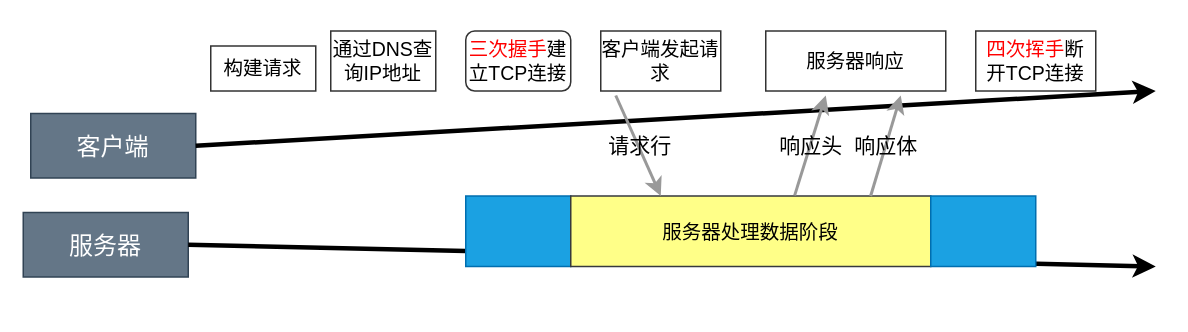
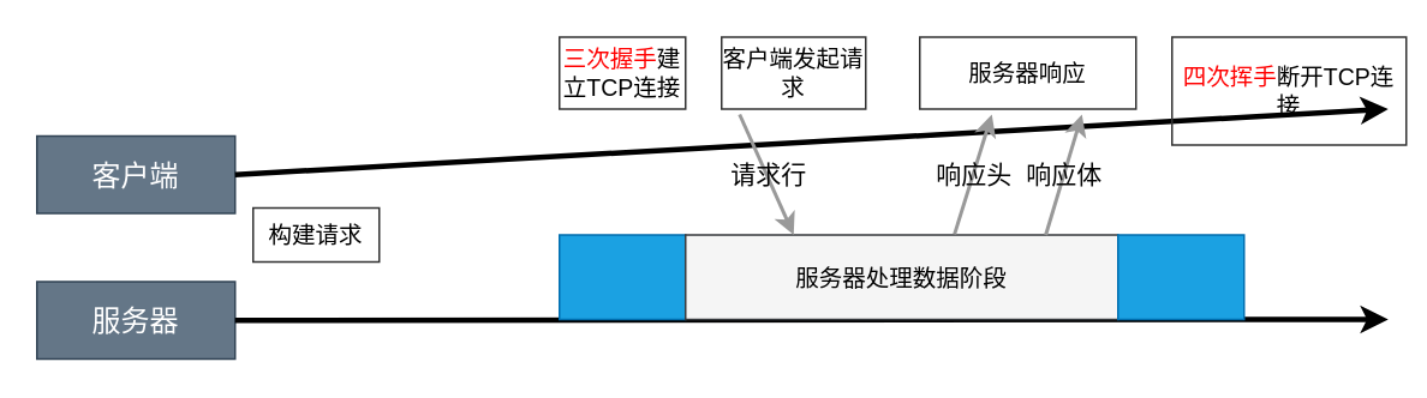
  <mxCell id="0" />
  <mxCell id="1" parent="0" />
  <mxCell id="2" value="客户端" style="rounded=0;whiteSpace=wrap;html=1;fillColor=#647687;fontColor=#ffffff;strokeColor=#314354;fontSize=16;" parent="1" vertex="1"><mxGeometry x="20" y="75" width="110" height="43" as="geometry" /></mxCell>
  <mxCell id="3" value="" style="endArrow=classic;html=1;exitX=1;exitY=0.5;exitDx=0;exitDy=0;strokeWidth=3;strokeColor=#000000;fontSize=16;" parent="1" source="2" edge="1"><mxGeometry width="50" height="50" relative="1" as="geometry"><mxPoint x="430" y="200" as="sourcePoint" /><mxPoint x="770" y="60" as="targetPoint" /></mxGeometry></mxCell>
- <mxCell id="4" value="构建请求" style="rounded=0;whiteSpace=wrap;html=1;fillColor=none;fontColor=#000000;strokeColor=#333333;fontSize=13;" parent="1" vertex="1"><mxGeometry x="140" y="30" width="70" height="30" as="geometry" /></mxCell>
- <mxCell id="5" value="通过DNS查询IP地址" style="rounded=0;whiteSpace=wrap;html=1;fillColor=none;fontColor=#000000;strokeColor=#333333;fontSize=13;" parent="1" vertex="1"><mxGeometry x="220" y="20" width="70" height="40" as="geometry" /></mxCell>
- <mxCell id="6" value="&lt;font color=&quot;#ff0000&quot;&gt;三次握手&lt;/font&gt;建立TCP连接" style="whiteSpace=wrap;html=1;fillColor=none;fontColor=#000000;strokeColor=#333333;fontSize=13;rounded=1;" parent="1" vertex="1"><mxGeometry x="310" y="20" width="70" height="40" as="geometry" /></mxCell>
+ <mxCell id="4" value="构建请求" style="rounded=0;whiteSpace=wrap;html=1;fillColor=none;fontColor=#000000;strokeColor=#333333;fontSize=13;" parent="1" vertex="1"><mxGeometry x="140" y="115" width="70" height="30" as="geometry" /></mxCell>
+ <mxCell id="6" value="&lt;font color=&quot;#ff0000&quot;&gt;三次握手&lt;/font&gt;建立TCP连接" style="rounded=0;whiteSpace=wrap;html=1;fillColor=none;fontColor=#000000;strokeColor=#333333;fontSize=13;" parent="1" vertex="1"><mxGeometry x="310" y="20" width="70" height="40" as="geometry" /></mxCell>
  <mxCell id="7" value="客户端发起请求" style="rounded=0;whiteSpace=wrap;html=1;fillColor=none;fontColor=#000000;strokeColor=#333333;fontSize=13;" parent="1" vertex="1"><mxGeometry x="400" y="20" width="80" height="40" as="geometry" /></mxCell>
  <mxCell id="8" value="服务器响应" style="rounded=0;whiteSpace=wrap;html=1;fillColor=none;fontColor=#000000;strokeColor=#333333;fontSize=13;" parent="1" vertex="1"><mxGeometry x="510" y="20" width="120" height="40" as="geometry" /></mxCell>
- <mxCell id="9" value="&lt;font color=&quot;#ff0000&quot;&gt;四次挥手&lt;/font&gt;断开TCP连接" style="rounded=0;whiteSpace=wrap;html=1;fillColor=none;fontColor=#000000;strokeColor=#333333;fontSize=13;" parent="1" vertex="1"><mxGeometry x="650" y="20" width="80" height="40" as="geometry" /></mxCell>
- <mxCell id="10" value="服务器" style="rounded=0;whiteSpace=wrap;html=1;fillColor=#647687;fontColor=#ffffff;strokeColor=#314354;fontSize=16;" parent="1" vertex="1"><mxGeometry x="15" y="141" width="110" height="43" as="geometry" /></mxCell>
+ <mxCell id="9" value="&lt;font color=&quot;#ff0000&quot;&gt;四次挥手&lt;/font&gt;断开TCP连接" style="rounded=0;whiteSpace=wrap;html=1;fillColor=none;fontColor=#000000;strokeColor=#333333;fontSize=13;" parent="1" vertex="1"><mxGeometry x="650" y="20" width="130" height="60" as="geometry" /></mxCell>
+ <mxCell id="10" value="服务器" style="rounded=0;whiteSpace=wrap;html=1;fillColor=#647687;fontColor=#ffffff;strokeColor=#314354;fontSize=16;" parent="1" vertex="1"><mxGeometry x="20" y="156" width="110" height="43" as="geometry" /></mxCell>
  <mxCell id="11" value="" style="endArrow=classic;html=1;exitX=1;exitY=0.5;exitDx=0;exitDy=0;strokeWidth=3;strokeColor=#000000;fontSize=16;" parent="1" source="10" edge="1"><mxGeometry width="50" height="50" relative="1" as="geometry"><mxPoint x="430" y="317" as="sourcePoint" /><mxPoint x="770" y="177" as="targetPoint" /></mxGeometry></mxCell>
  <mxCell id="12" value="" style="rounded=0;whiteSpace=wrap;html=1;fillColor=#1ba1e2;fontColor=#ffffff;strokeColor=#006EAF;fontSize=13;" parent="1" vertex="1"><mxGeometry x="310" y="130" width="70" height="47" as="geometry" /></mxCell>
- <mxCell id="13" value="服务器处理数据阶段" style="rounded=0;whiteSpace=wrap;html=1;fillColor=#ffff88;strokeColor=#36393d;fontColor=#000000;fontSize=13;" parent="1" vertex="1"><mxGeometry x="380" y="130" width="240" height="47" as="geometry" /></mxCell>
+ <mxCell id="13" value="服务器处理数据阶段" style="rounded=0;whiteSpace=wrap;html=1;fillColor=#f5f5f5;strokeColor=#36393d;fontColor=#000000;fontSize=13;" parent="1" vertex="1"><mxGeometry x="380" y="130" width="240" height="47" as="geometry" /></mxCell>
  <mxCell id="14" value="" style="rounded=0;whiteSpace=wrap;html=1;fillColor=#1ba1e2;fontColor=#ffffff;strokeColor=#006EAF;fontSize=13;" parent="1" vertex="1"><mxGeometry x="620" y="130" width="70" height="47" as="geometry" /></mxCell>
  <mxCell id="15" value="" style="endArrow=classic;html=1;strokeColor=#999999;strokeWidth=2;entryX=0.25;entryY=0;entryDx=0;entryDy=0;" edge="1" parent="1" target="13"><mxGeometry relative="1" as="geometry"><mxPoint x="410" y="63" as="sourcePoint" /><mxPoint x="430" y="123" as="targetPoint" /></mxGeometry></mxCell>
  <mxCell id="16" value="请求行" style="edgeLabel;resizable=0;html=1;align=center;verticalAlign=middle;labelBackgroundColor=none;fontColor=#000000;fontSize=14;" connectable="0" vertex="1" parent="15"><mxGeometry relative="1" as="geometry" /></mxCell>
  <mxCell id="17" value="" style="endArrow=classic;html=1;strokeColor=#999999;strokeWidth=2;fontSize=14;fontColor=#000000;exitX=0.622;exitY=-0.009;exitDx=0;exitDy=0;exitPerimeter=0;" edge="1" parent="1" source="13"><mxGeometry relative="1" as="geometry"><mxPoint x="370" y="163" as="sourcePoint" /><mxPoint x="550" y="63" as="targetPoint" /></mxGeometry></mxCell>
  <mxCell id="18" value="响应头" style="edgeLabel;resizable=0;html=1;align=center;verticalAlign=middle;labelBackgroundColor=none;fontSize=14;fontColor=#000000;" connectable="0" vertex="1" parent="17"><mxGeometry relative="1" as="geometry" /></mxCell>
  <mxCell id="19" value="" style="endArrow=classic;html=1;strokeColor=#999999;strokeWidth=2;fontSize=14;fontColor=#000000;exitX=0.833;exitY=0;exitDx=0;exitDy=0;exitPerimeter=0;" edge="1" parent="1" source="13"><mxGeometry relative="1" as="geometry"><mxPoint x="522.983" y="140" as="sourcePoint" /><mxPoint x="600" y="63" as="targetPoint" /></mxGeometry></mxCell>
  <mxCell id="20" value="响应体" style="edgeLabel;resizable=0;html=1;align=center;verticalAlign=middle;labelBackgroundColor=none;fontSize=14;fontColor=#000000;" connectable="0" vertex="1" parent="19"><mxGeometry relative="1" as="geometry" /></mxCell>
